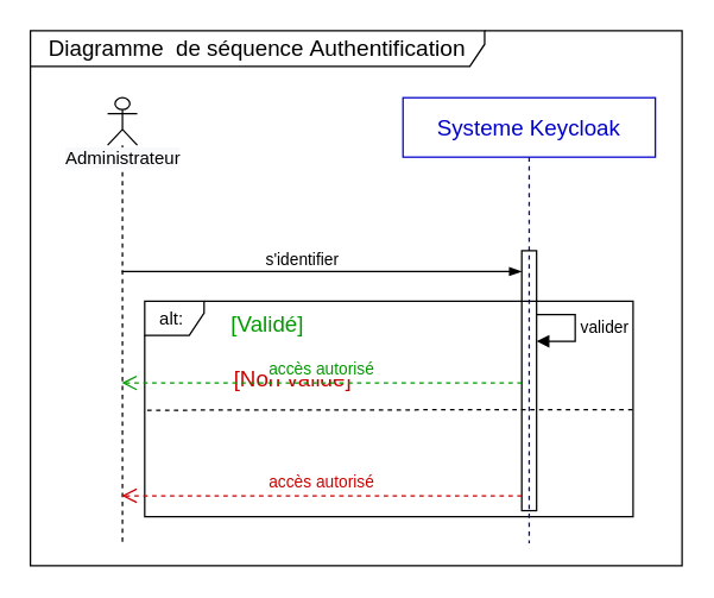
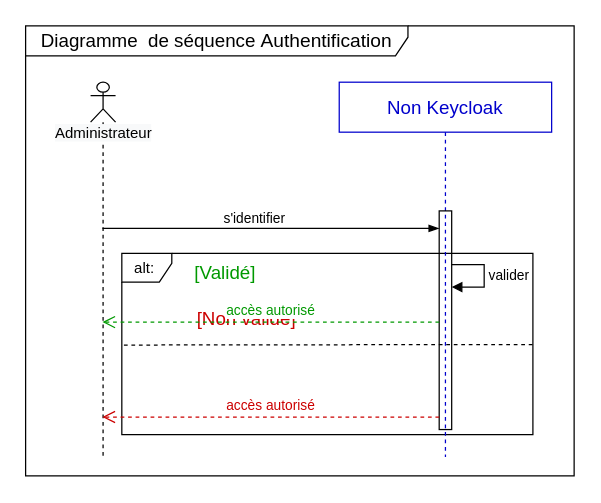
  <mxCell id="0" />
  <mxCell id="1" parent="0" />
  <mxCell id="2" value="" style="group" vertex="1" connectable="0" parent="1"><mxGeometry x="97" y="202" width="329" height="145" as="geometry" /></mxCell>
  <mxCell id="3" value="alt:&amp;nbsp;" style="shape=umlFrame;whiteSpace=wrap;html=1;width=40;height=23;" vertex="1" parent="2"><mxGeometry width="329" height="145" as="geometry" /></mxCell>
  <mxCell id="4" value="&lt;div style=&quot;text-align: left; font-size: 15px;&quot;&gt;&lt;/div&gt;&lt;span style=&quot;text-align: right;&quot;&gt;&lt;div style=&quot;text-align: left;&quot;&gt;&lt;span style=&quot;background-color: initial;&quot;&gt;[Validé&lt;/span&gt;&lt;span style=&quot;background-color: initial;&quot;&gt;]&lt;/span&gt;&lt;/div&gt;&lt;/span&gt;" style="text;html=1;strokeColor=none;fillColor=none;align=center;verticalAlign=middle;whiteSpace=wrap;rounded=0;fontSize=15;fontColor=#009900;" vertex="1" parent="2"><mxGeometry x="49.703" y="5.075" width="65.8" height="20.3" as="geometry" /></mxCell>
  <mxCell id="5" value="&lt;div style=&quot;text-align: left; font-size: 15px;&quot;&gt;&lt;/div&gt;&lt;span style=&quot;text-align: right;&quot;&gt;&lt;div style=&quot;text-align: left;&quot;&gt;&lt;span style=&quot;background-color: initial;&quot;&gt;[Non validé&lt;/span&gt;&lt;span style=&quot;background-color: initial;&quot;&gt;]&lt;/span&gt;&lt;/div&gt;&lt;/span&gt;" style="text;html=1;strokeColor=none;fillColor=none;align=center;verticalAlign=middle;whiteSpace=wrap;rounded=0;fontSize=15;fontColor=#CC0000;" vertex="1" parent="2"><mxGeometry x="54.703" y="41.512" width="89.927" height="20.3" as="geometry" /></mxCell>
  <mxCell id="6" value="" style="html=1;verticalAlign=bottom;endArrow=none;dashed=1;endSize=8;rounded=0;endFill=0;exitX=0.999;exitY=0.503;exitDx=0;exitDy=0;exitPerimeter=0;entryX=0;entryY=0.506;entryDx=0;entryDy=0;entryPerimeter=0;" edge="1" parent="2" source="3" target="3"><mxGeometry relative="1" as="geometry"><mxPoint x="867.134" y="253.46" as="sourcePoint" /><mxPoint x="534.844" y="253.895" as="targetPoint" /></mxGeometry></mxCell>
  <mxCell id="7" value="Diagramme&amp;nbsp; de séquence &lt;font face=&quot;Helvetica, sans-serif&quot;&gt;&lt;span style=&quot;font-size: 15.333px; background-color: rgb(255, 255, 255);&quot;&gt;Authentification&lt;/span&gt;&lt;/font&gt;" style="shape=umlFrame;whiteSpace=wrap;html=1;rounded=0;shadow=0;glass=0;sketch=0;fontSize=15;fillColor=none;width=306;height=24;" vertex="1" parent="1"><mxGeometry x="20" y="20" width="439" height="360" as="geometry" /></mxCell>
  <mxCell id="8" value="" style="shape=umlLifeline;participant=umlActor;perimeter=lifelinePerimeter;whiteSpace=wrap;html=1;container=1;collapsible=0;recursiveResize=0;verticalAlign=top;spacingTop=36;outlineConnect=0;fillColor=none;size=32;sketch=0;shadow=0;rounded=0;glass=0;" vertex="1" parent="1"><mxGeometry x="72" y="65" width="20" height="300" as="geometry" /></mxCell>
  <mxCell id="9" value="&lt;span style=&quot;color: rgb(0, 0, 0); font-family: Helvetica; font-size: 12px; font-style: normal; font-variant-ligatures: normal; font-variant-caps: normal; font-weight: 400; letter-spacing: normal; orphans: 2; text-align: center; text-indent: 0px; text-transform: none; widows: 2; word-spacing: 0px; -webkit-text-stroke-width: 0px; background-color: rgb(248, 249, 250); text-decoration-thickness: initial; text-decoration-style: initial; text-decoration-color: initial; float: none; display: inline !important;&quot;&gt;Administrateur&lt;/span&gt;" style="text;whiteSpace=wrap;html=1;" vertex="1" parent="1"><mxGeometry x="42" y="92" width="83" height="26" as="geometry" /></mxCell>
- <mxCell id="10" value="Systeme Keycloak" style="shape=umlLifeline;perimeter=lifelinePerimeter;whiteSpace=wrap;html=1;container=1;collapsible=0;recursiveResize=0;outlineConnect=0;rounded=0;shadow=0;glass=0;sketch=0;fillColor=none;fontSize=15;fontColor=#0000CC;strokeColor=#0000CC;" vertex="1" parent="1"><mxGeometry x="271" y="65" width="170" height="300" as="geometry" /></mxCell>
+ <mxCell id="10" value="Non Keycloak" style="shape=umlLifeline;perimeter=lifelinePerimeter;whiteSpace=wrap;html=1;container=1;collapsible=0;recursiveResize=0;outlineConnect=0;rounded=0;shadow=0;glass=0;sketch=0;fillColor=none;fontSize=15;fontColor=#0000CC;strokeColor=#0000CC;" vertex="1" parent="1"><mxGeometry x="271" y="65" width="170" height="300" as="geometry" /></mxCell>
  <mxCell id="11" value="" style="html=1;points=[];perimeter=orthogonalPerimeter;rounded=0;shadow=0;glass=0;sketch=0;fontSize=15;fillColor=none;" vertex="1" parent="10"><mxGeometry x="80" y="103" width="10" height="175" as="geometry" /></mxCell>
  <mxCell id="12" value="valider" style="edgeStyle=orthogonalEdgeStyle;html=1;align=left;spacingLeft=2;endArrow=block;rounded=0;" edge="1" target="11" parent="10" source="11"><mxGeometry relative="1" as="geometry"><mxPoint x="182" y="142" as="sourcePoint" /><Array as="points"><mxPoint x="116" y="146" /><mxPoint x="116" y="164" /></Array><mxPoint x="187" y="162.0" as="targetPoint" /></mxGeometry></mxCell>
  <mxCell id="13" value="" style="edgeStyle=elbowEdgeStyle;fontSize=12;html=1;endArrow=blockThin;endFill=1;rounded=0;" edge="1" parent="1" source="8" target="11"><mxGeometry width="160" relative="1" as="geometry"><mxPoint x="142" y="196" as="sourcePoint" /><mxPoint x="302" y="196" as="targetPoint" /><Array as="points"><mxPoint x="122" y="182" /><mxPoint x="148" y="368" /></Array></mxGeometry></mxCell>
  <mxCell id="14" value="s'identifier" style="edgeLabel;html=1;align=center;verticalAlign=middle;resizable=0;points=[];" vertex="1" connectable="0" parent="13"><mxGeometry x="-0.005" y="-1" relative="1" as="geometry"><mxPoint x="-13" y="-10" as="offset" /></mxGeometry></mxCell>
  <mxCell id="15" value="&lt;font color=&quot;#009900&quot;&gt;accès autorisé&lt;/font&gt;" style="html=1;verticalAlign=bottom;endArrow=open;dashed=1;endSize=8;rounded=0;strokeColor=#009900;" edge="1" parent="1" source="11" target="8"><mxGeometry relative="1" as="geometry"><mxPoint x="342" y="344" as="sourcePoint" /><mxPoint x="262" y="344" as="targetPoint" /><Array as="points"><mxPoint x="214" y="257" /></Array></mxGeometry></mxCell>
  <mxCell id="16" value="accès autorisé" style="html=1;verticalAlign=bottom;endArrow=open;dashed=1;endSize=8;rounded=0;strokeColor=#CC0000;fontColor=#CC0000;" edge="1" parent="1" source="11" target="8"><mxGeometry relative="1" as="geometry"><mxPoint x="361" y="290" as="sourcePoint" /><mxPoint x="92" y="290" as="targetPoint" /><Array as="points"><mxPoint x="224" y="333" /></Array></mxGeometry></mxCell>
